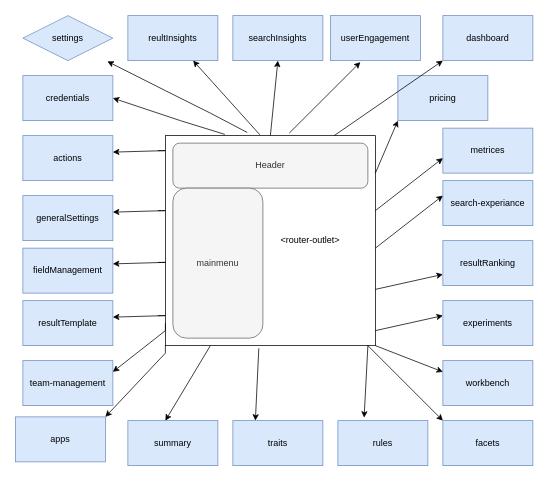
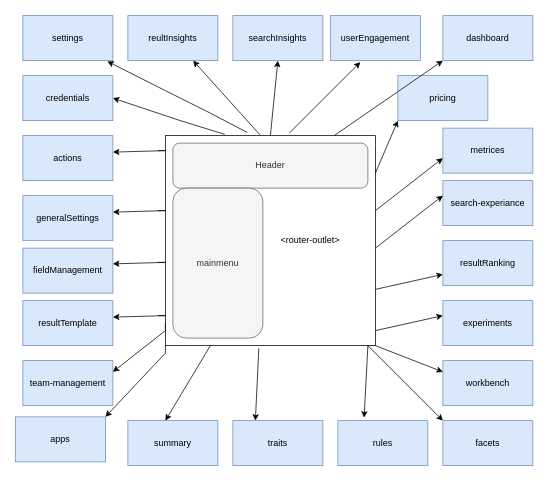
  <mxCell id="0" />
  <mxCell id="1" parent="0" />
  <mxCell id="2" value="&lt;span style=&quot;white-space: pre;&quot;&gt;&#09;&lt;/span&gt;&lt;span style=&quot;white-space: pre;&quot;&gt;&#09;&lt;/span&gt;&lt;span style=&quot;white-space: pre;&quot;&gt;&#09;&lt;/span&gt;&lt;span style=&quot;white-space: pre;&quot;&gt;&#09;&lt;/span&gt;&amp;lt;router-outlet&amp;gt;" style="whiteSpace=wrap;html=1;aspect=fixed;" parent="1" vertex="1"><mxGeometry x="220" y="180" width="280" height="280" as="geometry" /></mxCell>
  <mxCell id="3" value="team-management" style="whiteSpace=wrap;html=1;fillColor=#dae8fc;strokeColor=#6c8ebf;" parent="1" vertex="1"><mxGeometry x="30" y="480" width="120" height="60" as="geometry" /></mxCell>
  <mxCell id="4" value="Header" style="rounded=1;whiteSpace=wrap;html=1;fillColor=#f5f5f5;fontColor=#333333;strokeColor=#666666;" parent="1" vertex="1"><mxGeometry x="230" y="190" width="260" height="60" as="geometry" /></mxCell>
  <mxCell id="5" value="mainmenu" style="rounded=1;whiteSpace=wrap;html=1;fillColor=#f5f5f5;fontColor=#333333;strokeColor=#666666;" parent="1" vertex="1"><mxGeometry x="230" y="250" width="120" height="200" as="geometry" /></mxCell>
  <mxCell id="6" value="apps" style="whiteSpace=wrap;html=1;fillColor=#dae8fc;strokeColor=#6c8ebf;" parent="1" vertex="1"><mxGeometry x="20" y="555" width="120" height="60" as="geometry" /></mxCell>
  <mxCell id="7" value="summary" style="whiteSpace=wrap;html=1;fillColor=#dae8fc;strokeColor=#6c8ebf;" parent="1" vertex="1"><mxGeometry x="170" y="560" width="120" height="60" as="geometry" /></mxCell>
  <mxCell id="8" value="traits" style="whiteSpace=wrap;html=1;fillColor=#dae8fc;strokeColor=#6c8ebf;" parent="1" vertex="1"><mxGeometry x="310" y="560" width="120" height="60" as="geometry" /></mxCell>
  <mxCell id="9" value="rules" style="whiteSpace=wrap;html=1;fillColor=#dae8fc;strokeColor=#6c8ebf;" parent="1" vertex="1"><mxGeometry x="450" y="560" width="120" height="60" as="geometry" /></mxCell>
  <mxCell id="10" value="facets" style="whiteSpace=wrap;html=1;fillColor=#dae8fc;strokeColor=#6c8ebf;" parent="1" vertex="1"><mxGeometry x="590" y="560" width="120" height="60" as="geometry" /></mxCell>
  <mxCell id="11" value="workbench" style="whiteSpace=wrap;html=1;fillColor=#dae8fc;strokeColor=#6c8ebf;" parent="1" vertex="1"><mxGeometry x="590" y="480" width="120" height="60" as="geometry" /></mxCell>
  <mxCell id="12" value="experiments" style="whiteSpace=wrap;html=1;fillColor=#dae8fc;strokeColor=#6c8ebf;" parent="1" vertex="1"><mxGeometry x="590" y="400" width="120" height="60" as="geometry" /></mxCell>
  <mxCell id="13" value="resultRanking" style="whiteSpace=wrap;html=1;fillColor=#dae8fc;strokeColor=#6c8ebf;" parent="1" vertex="1"><mxGeometry x="590" y="320" width="120" height="60" as="geometry" /></mxCell>
  <mxCell id="14" value="pricing" style="whiteSpace=wrap;html=1;fillColor=#dae8fc;strokeColor=#6c8ebf;" parent="1" vertex="1"><mxGeometry x="530" y="100" width="120" height="60" as="geometry" /></mxCell>
  <mxCell id="15" value="dashboard" style="whiteSpace=wrap;html=1;fillColor=#dae8fc;strokeColor=#6c8ebf;" parent="1" vertex="1"><mxGeometry x="590" y="20" width="120" height="60" as="geometry" /></mxCell>
- <mxCell id="16" value="settings" style="rhombus;whiteSpace=wrap;html=1;fillColor=#dae8fc;strokeColor=#6c8ebf;" parent="1" vertex="1"><mxGeometry x="30" y="20" width="120" height="60" as="geometry" /></mxCell>
+ <mxCell id="16" value="settings" style="whiteSpace=wrap;html=1;fillColor=#dae8fc;strokeColor=#6c8ebf;" parent="1" vertex="1"><mxGeometry x="30" y="20" width="120" height="60" as="geometry" /></mxCell>
  <mxCell id="17" value="reultInsights" style="whiteSpace=wrap;html=1;fillColor=#dae8fc;strokeColor=#6c8ebf;" parent="1" vertex="1"><mxGeometry x="170" y="20" width="120" height="60" as="geometry" /></mxCell>
  <mxCell id="18" value="searchInsights" style="whiteSpace=wrap;html=1;fillColor=#dae8fc;strokeColor=#6c8ebf;" parent="1" vertex="1"><mxGeometry x="310" y="20" width="120" height="60" as="geometry" /></mxCell>
  <mxCell id="19" value="userEngagement" style="whiteSpace=wrap;html=1;fillColor=#dae8fc;strokeColor=#6c8ebf;" parent="1" vertex="1"><mxGeometry x="440" y="20" width="120" height="60" as="geometry" /></mxCell>
  <mxCell id="20" value="search-experiance" style="whiteSpace=wrap;html=1;fillColor=#dae8fc;strokeColor=#6c8ebf;" parent="1" vertex="1"><mxGeometry x="590" y="240" width="120" height="60" as="geometry" /></mxCell>
  <mxCell id="21" value="resultTemplate" style="whiteSpace=wrap;html=1;fillColor=#dae8fc;strokeColor=#6c8ebf;" parent="1" vertex="1"><mxGeometry x="30" y="400" width="120" height="60" as="geometry" /></mxCell>
  <mxCell id="22" value="fieldManagement" style="whiteSpace=wrap;html=1;fillColor=#dae8fc;strokeColor=#6c8ebf;" parent="1" vertex="1"><mxGeometry x="30" y="330" width="120" height="60" as="geometry" /></mxCell>
  <mxCell id="23" value="generalSettings" style="whiteSpace=wrap;html=1;fillColor=#dae8fc;strokeColor=#6c8ebf;" parent="1" vertex="1"><mxGeometry x="30" y="260" width="120" height="60" as="geometry" /></mxCell>
  <mxCell id="24" value="actions" style="whiteSpace=wrap;html=1;fillColor=#dae8fc;strokeColor=#6c8ebf;" parent="1" vertex="1"><mxGeometry x="30" y="180" width="120" height="60" as="geometry" /></mxCell>
  <mxCell id="25" value="credentials" style="whiteSpace=wrap;html=1;fillColor=#dae8fc;strokeColor=#6c8ebf;" parent="1" vertex="1"><mxGeometry x="30" y="100" width="120" height="60" as="geometry" /></mxCell>
  <mxCell id="26" style="edgeStyle=orthogonalEdgeStyle;rounded=0;orthogonalLoop=1;jettySize=auto;html=1;exitX=0.5;exitY=1;exitDx=0;exitDy=0;fillColor=#dae8fc;strokeColor=#6c8ebf;" parent="1" source="13" target="13" edge="1"><mxGeometry relative="1" as="geometry" /></mxCell>
  <mxCell id="27" value="metrices" style="whiteSpace=wrap;html=1;fillColor=#dae8fc;strokeColor=#6c8ebf;" parent="1" vertex="1"><mxGeometry x="590" y="170" width="120" height="60" as="geometry" /></mxCell>
  <mxCell id="28" value="" style="endArrow=classic;html=1;rounded=0;entryX=0.5;entryY=1;entryDx=0;entryDy=0;exitX=0.5;exitY=0;exitDx=0;exitDy=0;" parent="1" source="2" target="18" edge="1"><mxGeometry width="50" height="50" relative="1" as="geometry"><mxPoint x="320" y="270" as="sourcePoint" /><mxPoint x="370" y="220" as="targetPoint" /></mxGeometry></mxCell>
  <mxCell id="29" value="" style="endArrow=classic;html=1;rounded=0;entryX=0.333;entryY=1.033;entryDx=0;entryDy=0;exitX=0.59;exitY=-0.012;exitDx=0;exitDy=0;entryPerimeter=0;exitPerimeter=0;" parent="1" source="2" target="19" edge="1"><mxGeometry width="50" height="50" relative="1" as="geometry"><mxPoint x="370" y="190" as="sourcePoint" /><mxPoint x="380" y="90" as="targetPoint" /></mxGeometry></mxCell>
  <mxCell id="30" value="" style="endArrow=classic;html=1;rounded=0;entryX=0;entryY=1;entryDx=0;entryDy=0;exitX=0.59;exitY=-0.012;exitDx=0;exitDy=0;exitPerimeter=0;" parent="1" target="15" edge="1"><mxGeometry width="50" height="50" relative="1" as="geometry"><mxPoint x="445" y="180" as="sourcePoint" /><mxPoint x="540" y="85" as="targetPoint" /></mxGeometry></mxCell>
  <mxCell id="31" value="" style="endArrow=classic;html=1;rounded=0;exitX=0.45;exitY=-0.004;exitDx=0;exitDy=0;exitPerimeter=0;" parent="1" source="2" target="17" edge="1"><mxGeometry width="50" height="50" relative="1" as="geometry"><mxPoint x="240" y="180" as="sourcePoint" /><mxPoint x="385" y="80" as="targetPoint" /></mxGeometry></mxCell>
  <mxCell id="32" value="" style="endArrow=classic;html=1;rounded=0;exitX=0.39;exitY=-0.015;exitDx=0;exitDy=0;exitPerimeter=0;entryX=0.939;entryY=1.017;entryDx=0;entryDy=0;entryPerimeter=0;" parent="1" source="2" target="16" edge="1"><mxGeometry width="50" height="50" relative="1" as="geometry"><mxPoint x="356" y="189" as="sourcePoint" /><mxPoint x="267" y="90" as="targetPoint" /><Array as="points"><mxPoint x="280" y="150" /><mxPoint x="220" y="120" /></Array></mxGeometry></mxCell>
  <mxCell id="33" value="" style="endArrow=classic;html=1;rounded=0;entryX=0.939;entryY=1.017;entryDx=0;entryDy=0;entryPerimeter=0;exitX=0.283;exitY=-0.006;exitDx=0;exitDy=0;exitPerimeter=0;" parent="1" source="2" edge="1"><mxGeometry width="50" height="50" relative="1" as="geometry"><mxPoint x="300" y="169" as="sourcePoint" /><mxPoint x="150" y="130" as="targetPoint" /><Array as="points"><mxPoint x="240" y="160" /></Array></mxGeometry></mxCell>
  <mxCell id="34" value="" style="endArrow=classic;html=1;rounded=0;entryX=0.939;entryY=1.017;entryDx=0;entryDy=0;entryPerimeter=0;" parent="1" edge="1"><mxGeometry width="50" height="50" relative="1" as="geometry"><mxPoint x="210" y="200" as="sourcePoint" /><mxPoint x="150" y="202" as="targetPoint" /><Array as="points"><mxPoint x="220" y="200" /></Array></mxGeometry></mxCell>
  <mxCell id="35" value="" style="endArrow=classic;html=1;rounded=0;entryX=0.939;entryY=1.017;entryDx=0;entryDy=0;entryPerimeter=0;" parent="1" edge="1"><mxGeometry width="50" height="50" relative="1" as="geometry"><mxPoint x="210" y="280" as="sourcePoint" /><mxPoint x="150" y="282" as="targetPoint" /><Array as="points"><mxPoint x="220" y="280" /></Array></mxGeometry></mxCell>
  <mxCell id="36" value="" style="endArrow=classic;html=1;rounded=0;entryX=0.939;entryY=1.017;entryDx=0;entryDy=0;entryPerimeter=0;" parent="1" edge="1"><mxGeometry width="50" height="50" relative="1" as="geometry"><mxPoint x="210" y="349" as="sourcePoint" /><mxPoint x="150" y="351" as="targetPoint" /><Array as="points"><mxPoint x="220" y="349" /></Array></mxGeometry></mxCell>
  <mxCell id="37" value="" style="endArrow=classic;html=1;rounded=0;entryX=0.939;entryY=1.017;entryDx=0;entryDy=0;entryPerimeter=0;" parent="1" edge="1"><mxGeometry width="50" height="50" relative="1" as="geometry"><mxPoint x="210" y="420" as="sourcePoint" /><mxPoint x="150" y="422" as="targetPoint" /><Array as="points"><mxPoint x="220" y="420" /></Array></mxGeometry></mxCell>
  <mxCell id="38" value="" style="endArrow=classic;html=1;rounded=0;entryX=1;entryY=0.25;entryDx=0;entryDy=0;" parent="1" target="3" edge="1"><mxGeometry width="50" height="50" relative="1" as="geometry"><mxPoint x="220" y="430" as="sourcePoint" /><mxPoint x="160" y="432" as="targetPoint" /><Array as="points"><mxPoint x="220" y="440" /></Array></mxGeometry></mxCell>
  <mxCell id="39" value="" style="endArrow=classic;html=1;rounded=0;entryX=1;entryY=0;entryDx=0;entryDy=0;exitX=0;exitY=1;exitDx=0;exitDy=0;" parent="1" source="2" target="6" edge="1"><mxGeometry width="50" height="50" relative="1" as="geometry"><mxPoint x="230" y="440" as="sourcePoint" /><mxPoint x="160" y="505" as="targetPoint" /><Array as="points"><mxPoint x="220" y="470" /></Array></mxGeometry></mxCell>
  <mxCell id="40" value="" style="endArrow=classic;html=1;rounded=0;entryX=1;entryY=0.25;entryDx=0;entryDy=0;" parent="1" edge="1"><mxGeometry width="50" height="50" relative="1" as="geometry"><mxPoint x="280" y="460" as="sourcePoint" /><mxPoint x="220" y="560" as="targetPoint" /><Array as="points"><mxPoint x="280" y="460" /></Array></mxGeometry></mxCell>
  <mxCell id="41" value="" style="endArrow=classic;html=1;rounded=0;entryX=1;entryY=0.25;entryDx=0;entryDy=0;exitX=0.445;exitY=1.013;exitDx=0;exitDy=0;exitPerimeter=0;" parent="1" source="2" edge="1"><mxGeometry width="50" height="50" relative="1" as="geometry"><mxPoint x="400" y="460" as="sourcePoint" /><mxPoint x="340" y="560" as="targetPoint" /><Array as="points" /></mxGeometry></mxCell>
  <mxCell id="42" value="" style="endArrow=classic;html=1;rounded=0;entryX=1;entryY=0.25;entryDx=0;entryDy=0;exitX=0.445;exitY=1.013;exitDx=0;exitDy=0;exitPerimeter=0;" parent="1" edge="1"><mxGeometry width="50" height="50" relative="1" as="geometry"><mxPoint x="490" y="460" as="sourcePoint" /><mxPoint x="485" y="556" as="targetPoint" /><Array as="points" /></mxGeometry></mxCell>
  <mxCell id="43" value="" style="endArrow=classic;html=1;rounded=0;entryX=0;entryY=1;entryDx=0;entryDy=0;exitX=0.59;exitY=-0.012;exitDx=0;exitDy=0;exitPerimeter=0;" parent="1" target="14" edge="1"><mxGeometry width="50" height="50" relative="1" as="geometry"><mxPoint x="500" y="230" as="sourcePoint" /><mxPoint x="645" y="130" as="targetPoint" /></mxGeometry></mxCell>
  <mxCell id="44" value="" style="endArrow=classic;html=1;rounded=0;entryX=0;entryY=1;entryDx=0;entryDy=0;exitX=0.59;exitY=-0.012;exitDx=0;exitDy=0;exitPerimeter=0;" parent="1" edge="1"><mxGeometry width="50" height="50" relative="1" as="geometry"><mxPoint x="500" y="280" as="sourcePoint" /><mxPoint x="590" y="210" as="targetPoint" /></mxGeometry></mxCell>
  <mxCell id="45" value="" style="endArrow=classic;html=1;rounded=0;entryX=0;entryY=1;entryDx=0;entryDy=0;exitX=0.59;exitY=-0.012;exitDx=0;exitDy=0;exitPerimeter=0;" parent="1" edge="1"><mxGeometry width="50" height="50" relative="1" as="geometry"><mxPoint x="500" y="330" as="sourcePoint" /><mxPoint x="590" y="260" as="targetPoint" /></mxGeometry></mxCell>
  <mxCell id="46" value="" style="endArrow=classic;html=1;rounded=0;entryX=0;entryY=0.75;entryDx=0;entryDy=0;exitX=0.59;exitY=-0.012;exitDx=0;exitDy=0;exitPerimeter=0;" parent="1" target="13" edge="1"><mxGeometry width="50" height="50" relative="1" as="geometry"><mxPoint x="500" y="385" as="sourcePoint" /><mxPoint x="590" y="315" as="targetPoint" /></mxGeometry></mxCell>
  <mxCell id="47" value="" style="endArrow=classic;html=1;rounded=0;entryX=0;entryY=0.75;entryDx=0;entryDy=0;exitX=0.59;exitY=-0.012;exitDx=0;exitDy=0;exitPerimeter=0;" parent="1" edge="1"><mxGeometry width="50" height="50" relative="1" as="geometry"><mxPoint x="500" y="440" as="sourcePoint" /><mxPoint x="590" y="420" as="targetPoint" /></mxGeometry></mxCell>
  <mxCell id="48" value="" style="endArrow=classic;html=1;rounded=0;entryX=0;entryY=0.25;entryDx=0;entryDy=0;exitX=0.59;exitY=-0.012;exitDx=0;exitDy=0;exitPerimeter=0;" parent="1" target="11" edge="1"><mxGeometry width="50" height="50" relative="1" as="geometry"><mxPoint x="500" y="460" as="sourcePoint" /><mxPoint x="590" y="440" as="targetPoint" /></mxGeometry></mxCell>
  <mxCell id="49" value="" style="endArrow=classic;html=1;rounded=0;entryX=0;entryY=0;entryDx=0;entryDy=0;exitX=0.59;exitY=-0.012;exitDx=0;exitDy=0;exitPerimeter=0;" parent="1" target="10" edge="1"><mxGeometry width="50" height="50" relative="1" as="geometry"><mxPoint x="490" y="460" as="sourcePoint" /><mxPoint x="580" y="495" as="targetPoint" /></mxGeometry></mxCell>
